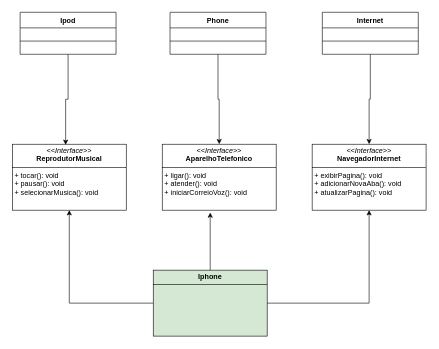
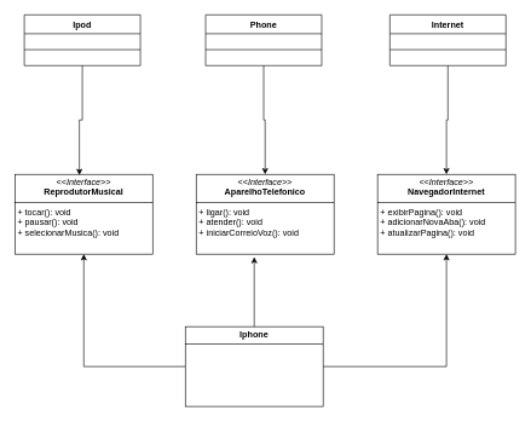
  <mxCell id="0" />
  <mxCell id="1" parent="0" />
  <mxCell id="2" value="&lt;p style=&quot;margin:0px;margin-top:4px;text-align:center;&quot;&gt;&lt;i&gt;&amp;lt;&amp;lt;Interface&amp;gt;&amp;gt;&lt;/i&gt;&lt;br&gt;&lt;b&gt;NavegadorInternet&lt;/b&gt;&lt;/p&gt;&lt;hr size=&quot;1&quot; style=&quot;border-style:solid;&quot;&gt;&lt;p style=&quot;margin:0px;margin-left:4px;&quot;&gt;&lt;/p&gt;&lt;p style=&quot;margin:0px;margin-left:4px;&quot;&gt;+ exibirPagina(): void&lt;br&gt;+ adicionarNovaAba(): void&lt;/p&gt;&lt;p style=&quot;margin:0px;margin-left:4px;&quot;&gt;+ atualizarPagina(): void&lt;/p&gt;" style="verticalAlign=top;align=left;overflow=fill;html=1;whiteSpace=wrap;" parent="1" vertex="1"><mxGeometry x="520" y="240" width="190" height="110" as="geometry" /></mxCell>
  <mxCell id="3" value="&lt;p style=&quot;margin:0px;margin-top:4px;text-align:center;&quot;&gt;&lt;i&gt;&amp;lt;&amp;lt;Interface&amp;gt;&amp;gt;&lt;/i&gt;&lt;br&gt;&lt;b&gt;ReprodutorMusical&lt;/b&gt;&lt;/p&gt;&lt;hr size=&quot;1&quot; style=&quot;border-style:solid;&quot;&gt;&lt;p style=&quot;margin:0px;margin-left:4px;&quot;&gt;&lt;/p&gt;&lt;p style=&quot;margin:0px;margin-left:4px;&quot;&gt;+ tocar(): void&lt;br&gt;+ pausar(): void&lt;/p&gt;&lt;p style=&quot;margin:0px;margin-left:4px;&quot;&gt;+ selecionarMusica(): void&lt;/p&gt;" style="verticalAlign=top;align=left;overflow=fill;html=1;whiteSpace=wrap;" parent="1" vertex="1"><mxGeometry x="20" y="240" width="190" height="110" as="geometry" /></mxCell>
  <mxCell id="4" value="&lt;p style=&quot;margin:0px;margin-top:4px;text-align:center;&quot;&gt;&lt;i&gt;&amp;lt;&amp;lt;Interface&amp;gt;&amp;gt;&lt;/i&gt;&lt;br&gt;&lt;b&gt;AparelhoTelefonico&lt;/b&gt;&lt;/p&gt;&lt;hr size=&quot;1&quot; style=&quot;border-style:solid;&quot;&gt;&lt;p style=&quot;margin:0px;margin-left:4px;&quot;&gt;&lt;/p&gt;&lt;p style=&quot;margin:0px;margin-left:4px;&quot;&gt;+ ligar(): void&lt;br&gt;+ atender(): void&lt;/p&gt;&lt;p style=&quot;margin:0px;margin-left:4px;&quot;&gt;+ iniciarCorreioVoz(): void&lt;/p&gt;" style="verticalAlign=top;align=left;overflow=fill;html=1;whiteSpace=wrap;" parent="1" vertex="1"><mxGeometry x="270" y="240" width="190" height="110" as="geometry" /></mxCell>
  <mxCell id="5" style="edgeStyle=orthogonalEdgeStyle;rounded=0;orthogonalLoop=1;jettySize=auto;html=1;" parent="1" source="6" target="3" edge="1"><mxGeometry relative="1" as="geometry" /></mxCell>
- <mxCell id="6" value="&lt;p style=&quot;margin:0px;margin-top:4px;text-align:center;&quot;&gt;&lt;b&gt;Iphone&lt;/b&gt;&lt;/p&gt;&lt;hr size=&quot;1&quot; style=&quot;border-style:solid;&quot;&gt;&lt;p style=&quot;margin:0px;margin-left:4px;&quot;&gt;&lt;/p&gt;&lt;p style=&quot;margin:0px;margin-left:4px;&quot;&gt;&lt;br&gt;&lt;/p&gt;" style="verticalAlign=top;align=left;overflow=fill;html=1;whiteSpace=wrap;fillColor=#d5e8d4;" parent="1" vertex="1"><mxGeometry x="255" y="450" width="190" height="110" as="geometry" /></mxCell>
+ <mxCell id="6" value="&lt;p style=&quot;margin:0px;margin-top:4px;text-align:center;&quot;&gt;&lt;b&gt;Iphone&lt;/b&gt;&lt;/p&gt;&lt;hr size=&quot;1&quot; style=&quot;border-style:solid;&quot;&gt;&lt;p style=&quot;margin:0px;margin-left:4px;&quot;&gt;&lt;/p&gt;&lt;p style=&quot;margin:0px;margin-left:4px;&quot;&gt;&lt;br&gt;&lt;/p&gt;" style="verticalAlign=top;align=left;overflow=fill;html=1;whiteSpace=wrap;" parent="1" vertex="1"><mxGeometry x="255" y="450" width="190" height="110" as="geometry" /></mxCell>
  <mxCell id="7" value="Ipod" style="swimlane;fontStyle=1;align=center;verticalAlign=top;childLayout=stackLayout;horizontal=1;startSize=26;horizontalStack=0;resizeParent=1;resizeParentMax=0;resizeLast=0;collapsible=1;marginBottom=0;whiteSpace=wrap;html=1;" parent="1" vertex="1"><mxGeometry x="33" y="20" width="160" height="70" as="geometry" /></mxCell>
  <mxCell id="8" value="" style="line;strokeWidth=1;fillColor=none;align=left;verticalAlign=middle;spacingTop=-1;spacingLeft=3;spacingRight=3;rotatable=0;labelPosition=right;points=[];portConstraint=eastwest;strokeColor=inherit;" parent="7" vertex="1"><mxGeometry y="26" width="160" height="44" as="geometry" /></mxCell>
  <mxCell id="9" style="edgeStyle=orthogonalEdgeStyle;rounded=0;orthogonalLoop=1;jettySize=auto;html=1;" parent="1" source="10" target="4" edge="1"><mxGeometry relative="1" as="geometry" /></mxCell>
  <mxCell id="10" value="Phone" style="swimlane;fontStyle=1;align=center;verticalAlign=top;childLayout=stackLayout;horizontal=1;startSize=26;horizontalStack=0;resizeParent=1;resizeParentMax=0;resizeLast=0;collapsible=1;marginBottom=0;whiteSpace=wrap;html=1;" parent="1" vertex="1"><mxGeometry x="283" y="20" width="160" height="70" as="geometry" /></mxCell>
  <mxCell id="11" value="" style="line;strokeWidth=1;fillColor=none;align=left;verticalAlign=middle;spacingTop=-1;spacingLeft=3;spacingRight=3;rotatable=0;labelPosition=right;points=[];portConstraint=eastwest;strokeColor=inherit;" parent="10" vertex="1"><mxGeometry y="26" width="160" height="44" as="geometry" /></mxCell>
  <mxCell id="12" style="edgeStyle=orthogonalEdgeStyle;rounded=0;orthogonalLoop=1;jettySize=auto;html=1;" parent="1" source="13" target="2" edge="1"><mxGeometry relative="1" as="geometry" /></mxCell>
  <mxCell id="13" value="Internet" style="swimlane;fontStyle=1;align=center;verticalAlign=top;childLayout=stackLayout;horizontal=1;startSize=26;horizontalStack=0;resizeParent=1;resizeParentMax=0;resizeLast=0;collapsible=1;marginBottom=0;whiteSpace=wrap;html=1;" parent="1" vertex="1"><mxGeometry x="537" y="20" width="160" height="70" as="geometry" /></mxCell>
  <mxCell id="14" value="" style="line;strokeWidth=1;fillColor=none;align=left;verticalAlign=middle;spacingTop=-1;spacingLeft=3;spacingRight=3;rotatable=0;labelPosition=right;points=[];portConstraint=eastwest;strokeColor=inherit;" parent="13" vertex="1"><mxGeometry y="26" width="160" height="44" as="geometry" /></mxCell>
  <mxCell id="15" style="edgeStyle=orthogonalEdgeStyle;rounded=0;orthogonalLoop=1;jettySize=auto;html=1;entryX=0.5;entryY=1;entryDx=0;entryDy=0;" parent="1" source="6" target="2" edge="1"><mxGeometry relative="1" as="geometry" /></mxCell>
  <mxCell id="16" style="edgeStyle=orthogonalEdgeStyle;rounded=0;orthogonalLoop=1;jettySize=auto;html=1;entryX=0.421;entryY=1.036;entryDx=0;entryDy=0;entryPerimeter=0;" parent="1" source="6" target="4" edge="1"><mxGeometry relative="1" as="geometry" /></mxCell>
  <mxCell id="17" style="edgeStyle=orthogonalEdgeStyle;rounded=0;orthogonalLoop=1;jettySize=auto;html=1;entryX=0.468;entryY=0.009;entryDx=0;entryDy=0;entryPerimeter=0;" parent="1" source="7" target="3" edge="1"><mxGeometry relative="1" as="geometry" /></mxCell>
